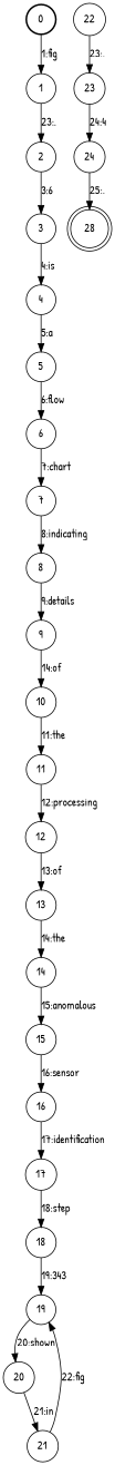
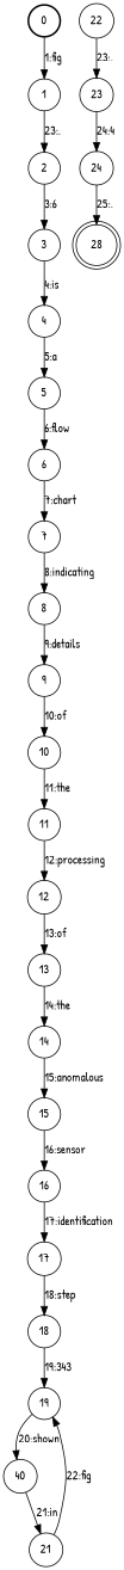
  digraph {
    fontname="Patrick Hand"
    nodesep=0.25
    rankdir=TB
    ranksep=0.4
    node [fontname="Patrick Hand" fontsize=14 shape=circle style=solid]
    edge [fontname="Patrick Hand" fontsize=14]
    n1 [label=0 style=bold]
    n2 [label=1]
    n3 [label=2]
    n4 [label=3]
    n5 [label=4]
    n6 [label=5]
    n7 [label=6]
    n8 [label=7]
    n9 [label=8]
    n10 [label=9]
    n11 [label=10]
    n12 [label=11]
    n13 [label=12]
    n14 [label=13]
    n15 [label=14]
    n16 [label=15]
    n17 [label=16]
    n18 [label=17]
    n19 [label=18]
    n20 [label=19]
-   n21 [label=20]
+   n21 [label=40]
    n22 [label=21]
    n23 [label=22]
    n24 [label=23]
    n25 [label=24]
    n26 [label=28 shape=doublecircle]
    n1 -> n2 [label="1:fig"]
    n2 -> n3 [label="23:."]
    n3 -> n4 [label="3:6"]
    n4 -> n5 [label="4:is"]
    n5 -> n6 [label="5:a"]
    n6 -> n7 [label="6:flow"]
    n7 -> n8 [label="7:chart"]
    n8 -> n9 [label="8:indicating"]
    n9 -> n10 [label="9:details"]
-   n10 -> n11 [label="14:of"]
+   n10 -> n11 [label="10:of"]
    n11 -> n12 [label="11:the"]
    n12 -> n13 [label="12:processing"]
    n13 -> n14 [label="13:of"]
    n14 -> n15 [label="14:the"]
    n15 -> n16 [label="15:anomalous"]
    n16 -> n17 [label="16:sensor"]
    n17 -> n18 [label="17:identification"]
    n18 -> n19 [label="18:step"]
    n19 -> n20 [label="19:343"]
    n20 -> n21 [label="20:shown"]
    n21 -> n22 [label="21:in"]
    n22 -> n20 [label="22:fig"]
    n23 -> n24 [label="23:."]
    n24 -> n25 [label="24:4"]
    n25 -> n26 [label="25:."]
  }
